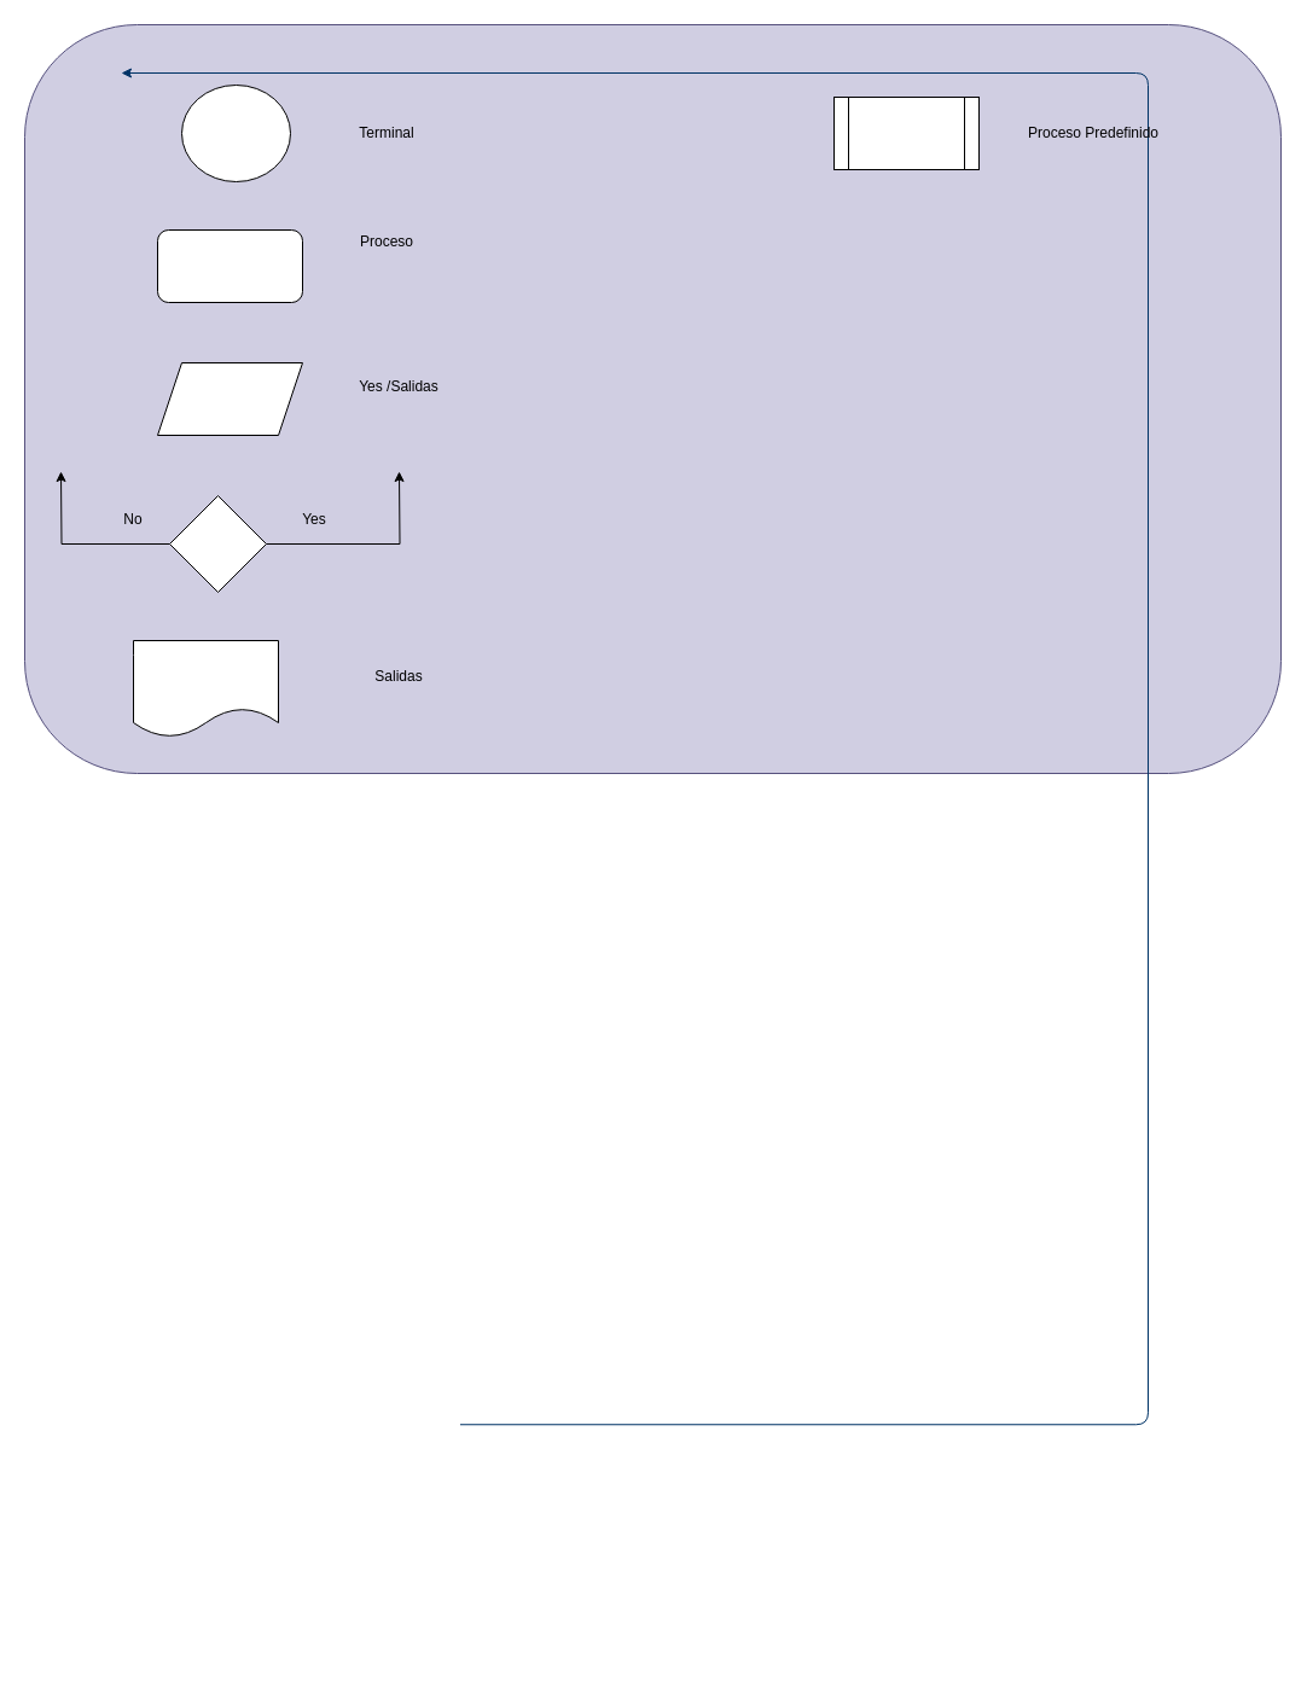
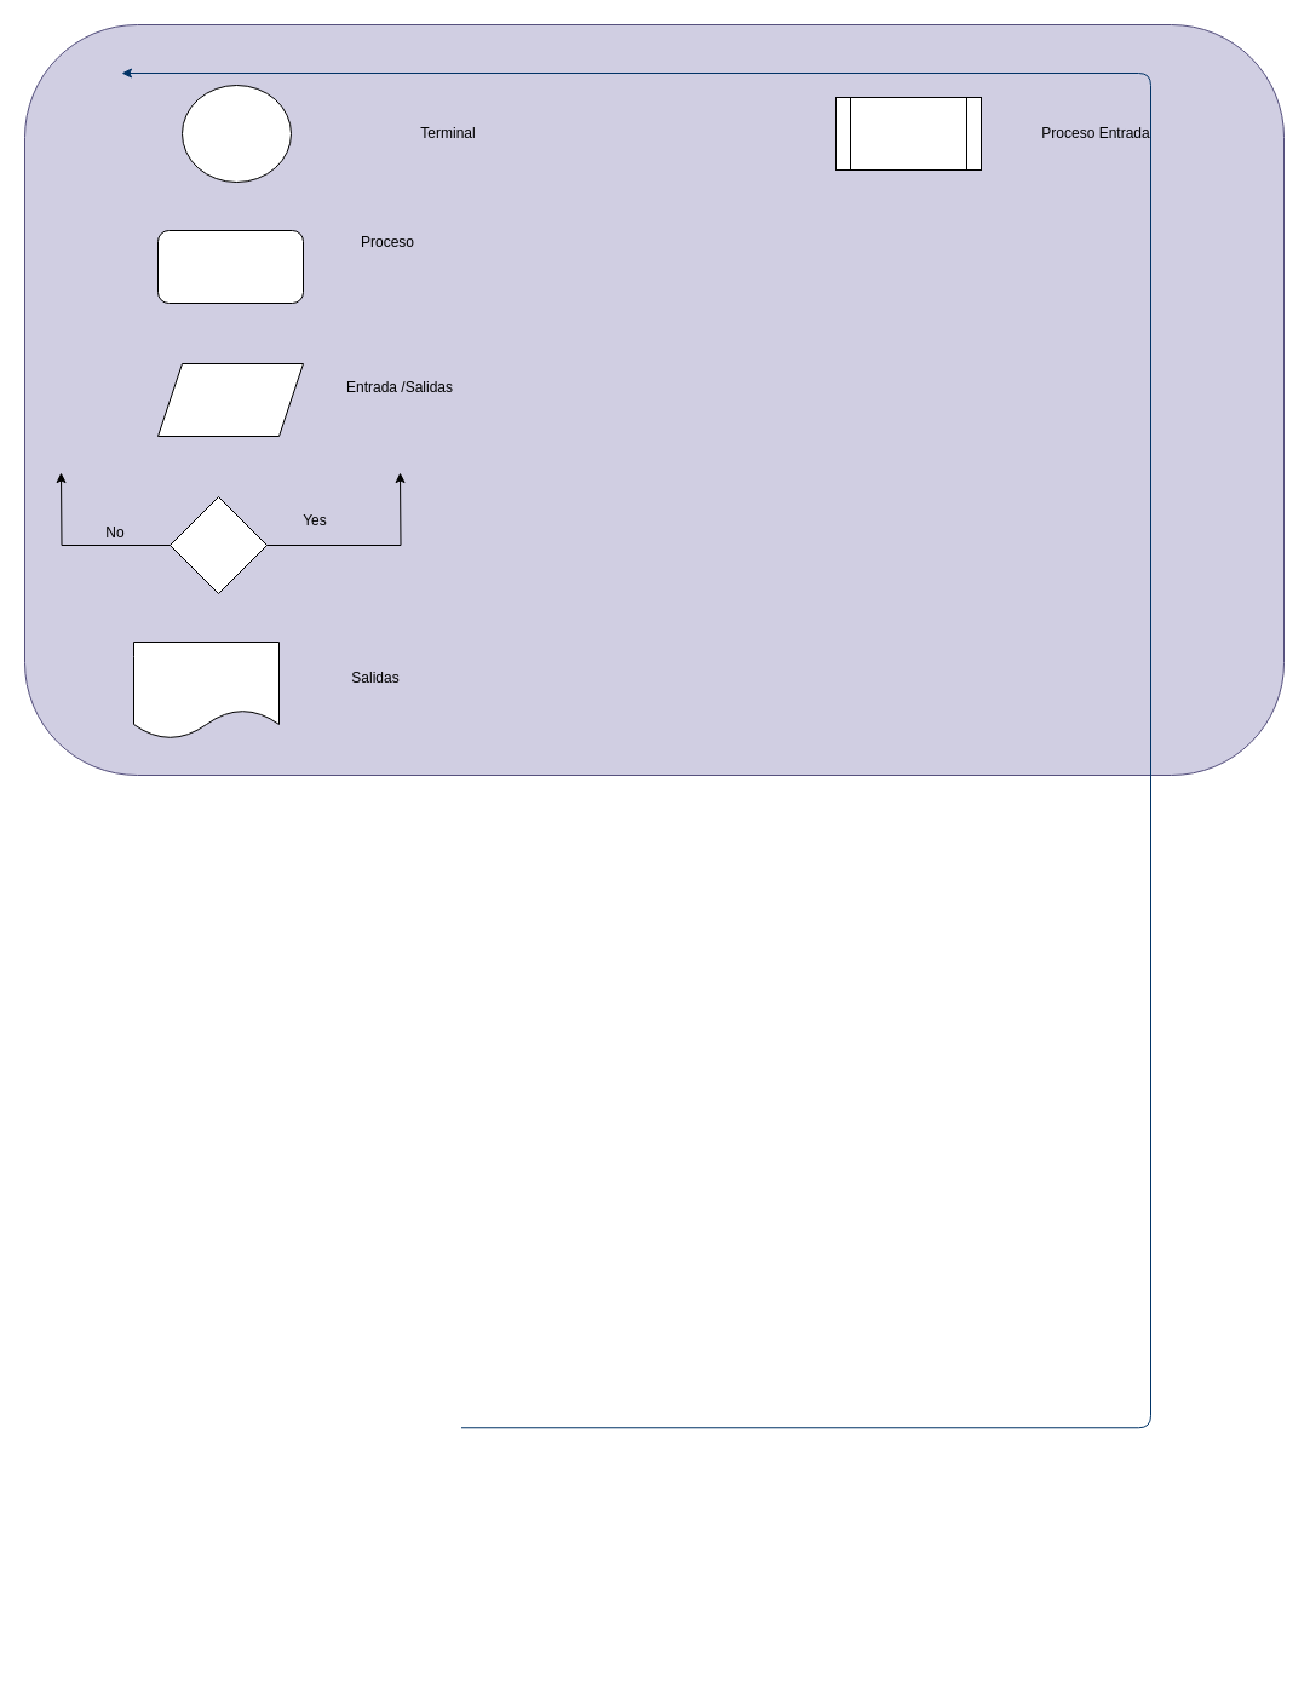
  <mxCell id="0" />
  <mxCell id="1" parent="0" />
  <mxCell id="2" value="" style="rounded=1;whiteSpace=wrap;html=1;fillColor=#d0cee2;strokeColor=#56517e;" vertex="1" parent="1"><mxGeometry x="20" y="20" width="1040" height="620" as="geometry" /></mxCell>
  <mxCell id="3" value="" style="edgeStyle=elbowEdgeStyle;elbow=horizontal;exitX=1;exitY=0.5;exitPerimeter=0;entryX=0.905;entryY=0.5;entryPerimeter=0;fontStyle=1;strokeColor=#003366;strokeWidth=1;html=1;" parent="1" edge="1"><mxGeometry width="100" height="100" as="geometry"><mxPoint x="380.5" y="1179.25" as="sourcePoint" /><mxPoint x="100" as="targetPoint" y="60" /><Array as="points"><mxPoint x="950" y="1380" /></Array></mxGeometry></mxCell>
  <mxCell id="4" value="" style="rounded=1;whiteSpace=wrap;html=1;" vertex="1" parent="1"><mxGeometry x="130" y="190" width="120" height="60" as="geometry" /></mxCell>
  <mxCell id="5" value="" style="ellipse;whiteSpace=wrap;html=1;" vertex="1" parent="1"><mxGeometry x="150" y="70" width="90" height="80" as="geometry" /></mxCell>
  <mxCell id="6" style="edgeStyle=orthogonalEdgeStyle;rounded=0;orthogonalLoop=1;jettySize=auto;html=1;exitX=1;exitY=0.5;exitDx=0;exitDy=0;" edge="1" parent="1" source="8"><mxGeometry relative="1" as="geometry"><mxPoint x="330" y="390" as="targetPoint" /></mxGeometry></mxCell>
  <mxCell id="7" style="edgeStyle=orthogonalEdgeStyle;rounded=0;orthogonalLoop=1;jettySize=auto;html=1;exitX=0;exitY=0.5;exitDx=0;exitDy=0;" edge="1" parent="1" source="8"><mxGeometry relative="1" as="geometry"><mxPoint x="50" y="390" as="targetPoint" /></mxGeometry></mxCell>
  <mxCell id="8" value="" style="rhombus;whiteSpace=wrap;html=1;" vertex="1" parent="1"><mxGeometry x="140" y="410" width="80" height="80" as="geometry" /></mxCell>
  <mxCell id="9" value="" style="shape=parallelogram;perimeter=parallelogramPerimeter;whiteSpace=wrap;html=1;fixedSize=1;" vertex="1" parent="1"><mxGeometry x="130" y="300" width="120" height="60" as="geometry" /></mxCell>
  <mxCell id="10" value="Yes" style="text;html=1;strokeColor=none;fillColor=none;align=center;verticalAlign=middle;whiteSpace=wrap;rounded=0;rotation=0;" vertex="1" parent="1"><mxGeometry x="240" y="420" width="40" height="20" as="geometry" /></mxCell>
- <mxCell id="11" value="No" style="text;html=1;strokeColor=none;fillColor=none;align=center;verticalAlign=middle;whiteSpace=wrap;rounded=0;" vertex="1" parent="1"><mxGeometry x="90" y="420" width="40" height="20" as="geometry" /></mxCell>
+ <mxCell id="11" value="No" style="text;html=1;strokeColor=none;fillColor=none;align=center;verticalAlign=middle;whiteSpace=wrap;rounded=0;" vertex="1" parent="1"><mxGeometry x="75" y="430" width="40" height="20" as="geometry" /></mxCell>
  <mxCell id="12" value="" style="shape=document;whiteSpace=wrap;html=1;boundedLbl=1;" vertex="1" parent="1"><mxGeometry x="110" y="530" width="120" height="80" as="geometry" /></mxCell>
  <mxCell id="13" value="" style="shape=process;whiteSpace=wrap;html=1;backgroundOutline=1;" vertex="1" parent="1"><mxGeometry x="690" y="80" width="120" height="60" as="geometry" /></mxCell>
- <mxCell id="14" value="Terminal&lt;br&gt;" style="text;html=1;strokeColor=none;fillColor=none;align=center;verticalAlign=middle;whiteSpace=wrap;rounded=0;" vertex="1" parent="1"><mxGeometry x="300" y="100" width="40" height="20" as="geometry" /></mxCell>
+ <mxCell id="14" value="Terminal&lt;br&gt;" style="text;html=1;strokeColor=none;fillColor=none;align=center;verticalAlign=middle;whiteSpace=wrap;rounded=0;" vertex="1" parent="1"><mxGeometry x="350" y="100" width="40" height="20" as="geometry" /></mxCell>
  <mxCell id="15" value="Proceso&lt;br&gt;" style="text;html=1;strokeColor=none;fillColor=none;align=center;verticalAlign=middle;whiteSpace=wrap;rounded=0;" vertex="1" parent="1"><mxGeometry x="290" y="190" width="60" height="20" as="geometry" /></mxCell>
- <mxCell id="16" value="Yes /Salidas" style="text;html=1;strokeColor=none;fillColor=none;align=center;verticalAlign=middle;whiteSpace=wrap;rounded=0;" vertex="1" parent="1"><mxGeometry x="260" y="310" width="140" height="20" as="geometry" /></mxCell>
- <mxCell id="17" value="Salidas" style="text;html=1;strokeColor=none;fillColor=none;align=center;verticalAlign=middle;whiteSpace=wrap;rounded=0;" vertex="1" parent="1"><mxGeometry x="260" y="550" width="140" height="20" as="geometry" /></mxCell>
- <mxCell id="18" value="Proceso Predefinido" style="text;html=1;strokeColor=none;fillColor=none;align=center;verticalAlign=middle;whiteSpace=wrap;rounded=0;" vertex="1" parent="1"><mxGeometry x="830" y="90" width="150" height="40" as="geometry" /></mxCell>
+ <mxCell id="16" value="Entrada /Salidas" style="text;html=1;strokeColor=none;fillColor=none;align=center;verticalAlign=middle;whiteSpace=wrap;rounded=0;" vertex="1" parent="1"><mxGeometry x="260" y="310" width="140" height="20" as="geometry" /></mxCell>
+ <mxCell id="17" value="Salidas" style="text;html=1;strokeColor=none;fillColor=none;align=center;verticalAlign=middle;whiteSpace=wrap;rounded=0;" vertex="1" parent="1"><mxGeometry x="240" y="550" width="140" height="20" as="geometry" /></mxCell>
+ <mxCell id="18" value="Proceso Entrada" style="text;html=1;strokeColor=none;fillColor=none;align=center;verticalAlign=middle;whiteSpace=wrap;rounded=0;" vertex="1" parent="1"><mxGeometry x="830" y="90" width="150" height="40" as="geometry" /></mxCell>
